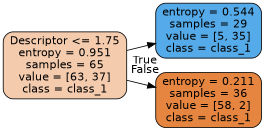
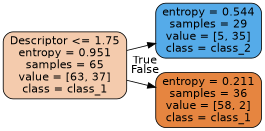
  digraph {
    rankdir=LR
    node [color=black fontname=helvetica shape=box style="filled, rounded"]
    edge [fontname=helvetica labeldistance=2.5]
    n1 [fillcolor="#f4cbad" label="Descriptor <= 1.75\nentropy = 0.951\nsamples = 65\nvalue = [63, 37]\nclass = class_1"]
-   n2 [fillcolor="#55abe9" label="entropy = 0.544\nsamples = 29\nvalue = [5, 35]\nclass = class_1"]
+   n2 [fillcolor="#55abe9" label="entropy = 0.544\nsamples = 29\nvalue = [5, 35]\nclass = class_2"]
    n3 [fillcolor="#e68540" label="entropy = 0.211\nsamples = 36\nvalue = [58, 2]\nclass = class_1"]
    n1 -> n2 [headlabel=True labelangle=45]
    n1 -> n3 [headlabel=False labelangle=-45]
  }
